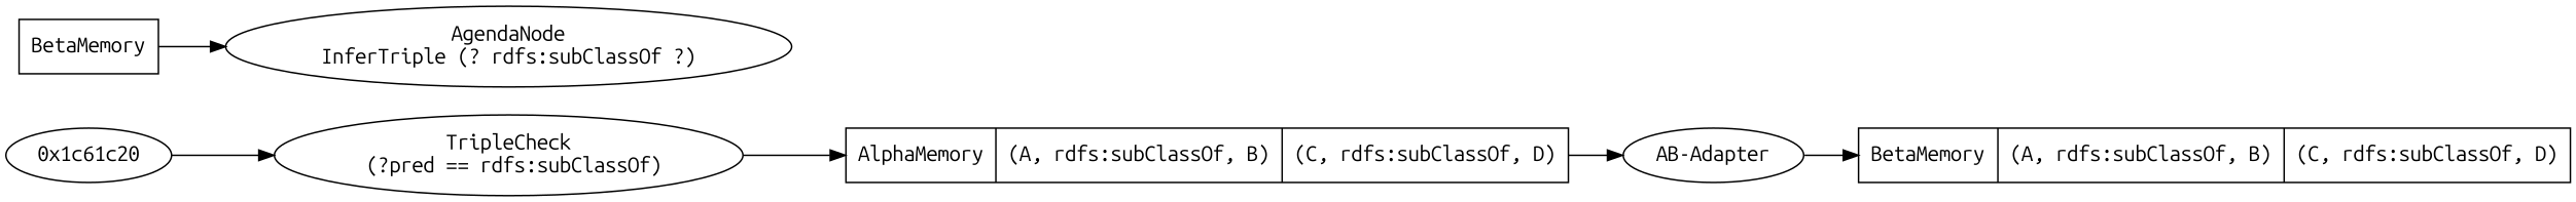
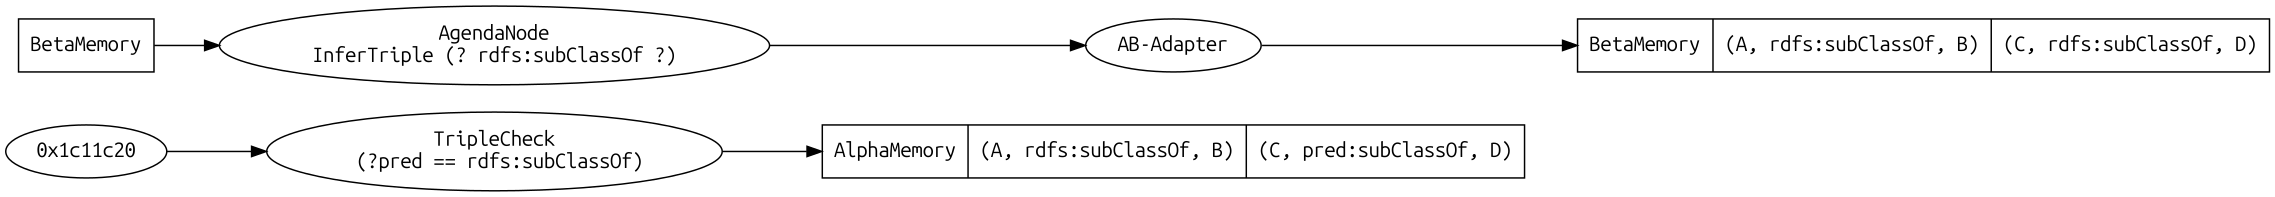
  digraph {
    fontname="Ubuntu Mono"
    rankdir=LR
    node [fontname="Ubuntu Mono"]
    n1 [label="TripleCheck\n (?pred == rdfs:subClassOf)"]
-   n2 [label="{AlphaMemory|(A, rdfs:subClassOf, B)|(C, rdfs:subClassOf, D)}" shape=record]
+   n2 [label="{AlphaMemory|(A, rdfs:subClassOf, B)|(C, pred:subClassOf, D)}" shape=record]
    n3 [label="AB-Adapter"]
-   "0x1c61c20"
+   "0x1c61c20" [label="0x1c11c20"]
    n5 [label="{BetaMemory|(A, rdfs:subClassOf, B)|(C, rdfs:subClassOf, D)}" shape=record]
    n6 [label="{BetaMemory}" shape=record]
    n7 [label="AgendaNode\nInferTriple (? rdfs:subClassOf ?)"]
    n1 -> n2
-   n2 -> n3
+   n7 -> n3
    n3 -> n5
    "0x1c61c20" -> n1
    n6 -> n7
  }
